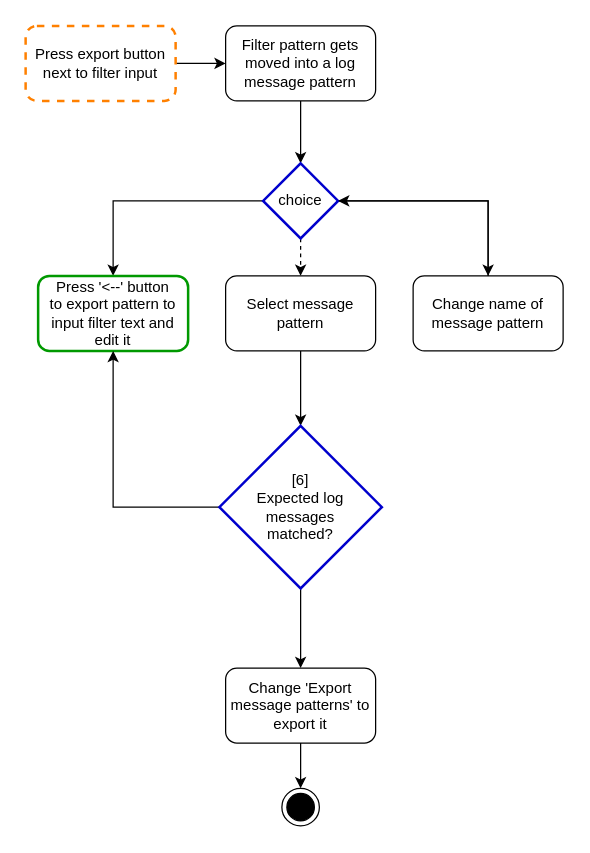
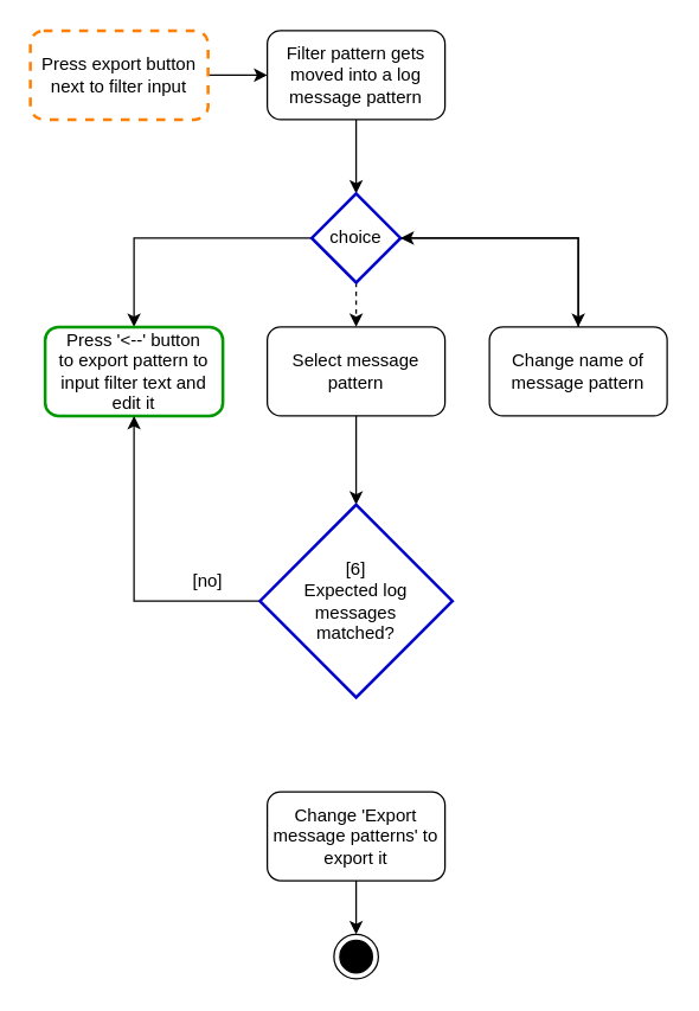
  <mxCell id="0" />
  <mxCell id="1" parent="0" />
  <mxCell id="2" style="edgeStyle=orthogonalEdgeStyle;rounded=0;orthogonalLoop=1;jettySize=auto;html=1;exitX=1;exitY=0.5;exitDx=0;exitDy=0;entryX=0;entryY=0.5;entryDx=0;entryDy=0;" edge="1" parent="1" source="3" target="5"><mxGeometry relative="1" as="geometry" /></mxCell>
  <mxCell id="3" value="Press export button next to filter input" style="rounded=1;whiteSpace=wrap;html=1;strokeColor=#FF8000;strokeWidth=2;dashed=1;" vertex="1" parent="1"><mxGeometry x="20" y="20" width="120" height="60" as="geometry" /></mxCell>
  <mxCell id="4" style="edgeStyle=orthogonalEdgeStyle;rounded=0;orthogonalLoop=1;jettySize=auto;html=1;exitX=0.5;exitY=1;exitDx=0;exitDy=0;entryX=0.5;entryY=0;entryDx=0;entryDy=0;" edge="1" parent="1" source="5" target="9"><mxGeometry relative="1" as="geometry" /></mxCell>
  <mxCell id="5" value="Filter pattern gets moved into a log message pattern" style="rounded=1;whiteSpace=wrap;html=1;" vertex="1" parent="1"><mxGeometry x="180" y="20" width="120" height="60" as="geometry" /></mxCell>
  <mxCell id="6" style="edgeStyle=orthogonalEdgeStyle;rounded=0;orthogonalLoop=1;jettySize=auto;html=1;exitX=0;exitY=0.5;exitDx=0;exitDy=0;entryX=0.5;entryY=0;entryDx=0;entryDy=0;" edge="1" parent="1" source="9" target="10"><mxGeometry relative="1" as="geometry" /></mxCell>
  <mxCell id="7" style="edgeStyle=orthogonalEdgeStyle;rounded=0;orthogonalLoop=1;jettySize=auto;html=1;exitX=0.5;exitY=1;exitDx=0;exitDy=0;entryX=0.5;entryY=0;entryDx=0;entryDy=0;dashed=1;" edge="1" parent="1" source="9" target="12"><mxGeometry relative="1" as="geometry" /></mxCell>
  <mxCell id="8" style="edgeStyle=orthogonalEdgeStyle;rounded=0;orthogonalLoop=1;jettySize=auto;html=1;exitX=1;exitY=0.5;exitDx=0;exitDy=0;entryX=0.5;entryY=0;entryDx=0;entryDy=0;" edge="1" parent="1" source="9" target="14"><mxGeometry relative="1" as="geometry" /></mxCell>
  <mxCell id="9" value="choice" style="rhombus;whiteSpace=wrap;html=1;strokeColor=#0000CC;strokeWidth=2;" vertex="1" parent="1"><mxGeometry x="210" y="130" width="60" height="60" as="geometry" /></mxCell>
  <mxCell id="10" value="&lt;div&gt;Press '&amp;lt;--' button&lt;/div&gt;&lt;div&gt;to export pattern to input filter text and edit it&lt;br&gt;&lt;/div&gt;" style="rounded=1;whiteSpace=wrap;html=1;strokeWidth=2;strokeColor=#009900;" vertex="1" parent="1"><mxGeometry x="30" y="220" width="120" height="60" as="geometry" /></mxCell>
  <mxCell id="11" style="edgeStyle=orthogonalEdgeStyle;rounded=0;orthogonalLoop=1;jettySize=auto;html=1;exitX=0.5;exitY=1;exitDx=0;exitDy=0;entryX=0.5;entryY=0;entryDx=0;entryDy=0;" edge="1" parent="1" source="12" target="17"><mxGeometry relative="1" as="geometry" /></mxCell>
  <mxCell id="12" value="Select message pattern" style="rounded=1;whiteSpace=wrap;html=1;" vertex="1" parent="1"><mxGeometry x="180" y="220" width="120" height="60" as="geometry" /></mxCell>
  <mxCell id="13" style="edgeStyle=orthogonalEdgeStyle;rounded=0;orthogonalLoop=1;jettySize=auto;html=1;exitX=0.5;exitY=0;exitDx=0;exitDy=0;entryX=1;entryY=0.5;entryDx=0;entryDy=0;" edge="1" parent="1" source="14" target="9"><mxGeometry relative="1" as="geometry" /></mxCell>
  <mxCell id="14" value="Change name of message pattern" style="rounded=1;whiteSpace=wrap;html=1;" vertex="1" parent="1"><mxGeometry x="330" y="220" width="120" height="60" as="geometry" /></mxCell>
  <mxCell id="15" style="edgeStyle=orthogonalEdgeStyle;rounded=0;orthogonalLoop=1;jettySize=auto;html=1;exitX=0;exitY=0.5;exitDx=0;exitDy=0;entryX=0.5;entryY=1;entryDx=0;entryDy=0;" edge="1" parent="1" source="17" target="10"><mxGeometry relative="1" as="geometry" /></mxCell>
- <mxCell id="16" style="edgeStyle=orthogonalEdgeStyle;rounded=0;orthogonalLoop=1;jettySize=auto;html=1;exitX=0.5;exitY=1;exitDx=0;exitDy=0;entryX=0.5;entryY=0;entryDx=0;entryDy=0;" edge="1" parent="1" source="17" target="20"><mxGeometry relative="1" as="geometry" /></mxCell>
  <mxCell id="17" value="[6] &lt;br&gt;Expected log &lt;br&gt;messages &lt;br&gt;matched?" style="rhombus;whiteSpace=wrap;html=1;strokeColor=#0000CC;strokeWidth=2;" vertex="1" parent="1"><mxGeometry x="175" y="340" width="130" height="130" as="geometry" /></mxCell>
+ <mxCell id="18" value="[no]" style="text;html=1;strokeColor=none;fillColor=none;align=center;verticalAlign=middle;whiteSpace=wrap;rounded=0;" vertex="1" parent="1"><mxGeometry x="110" y="377" width="60" height="30" as="geometry" /></mxCell>
  <mxCell id="19" style="edgeStyle=orthogonalEdgeStyle;rounded=0;orthogonalLoop=1;jettySize=auto;html=1;exitX=0.5;exitY=1;exitDx=0;exitDy=0;entryX=0.5;entryY=0;entryDx=0;entryDy=0;" edge="1" parent="1" source="20" target="21"><mxGeometry relative="1" as="geometry" /></mxCell>
  <mxCell id="20" value="Change 'Export message patterns' to export it" style="rounded=1;whiteSpace=wrap;html=1;fillColor=default;strokeColor=default;" vertex="1" parent="1"><mxGeometry x="180" y="533.75" width="120" height="60" as="geometry" /></mxCell>
  <mxCell id="21" value="" style="ellipse;html=1;shape=endState;fillColor=strokeColor;" vertex="1" parent="1"><mxGeometry x="225" y="630" width="30" height="30" as="geometry" /></mxCell>
